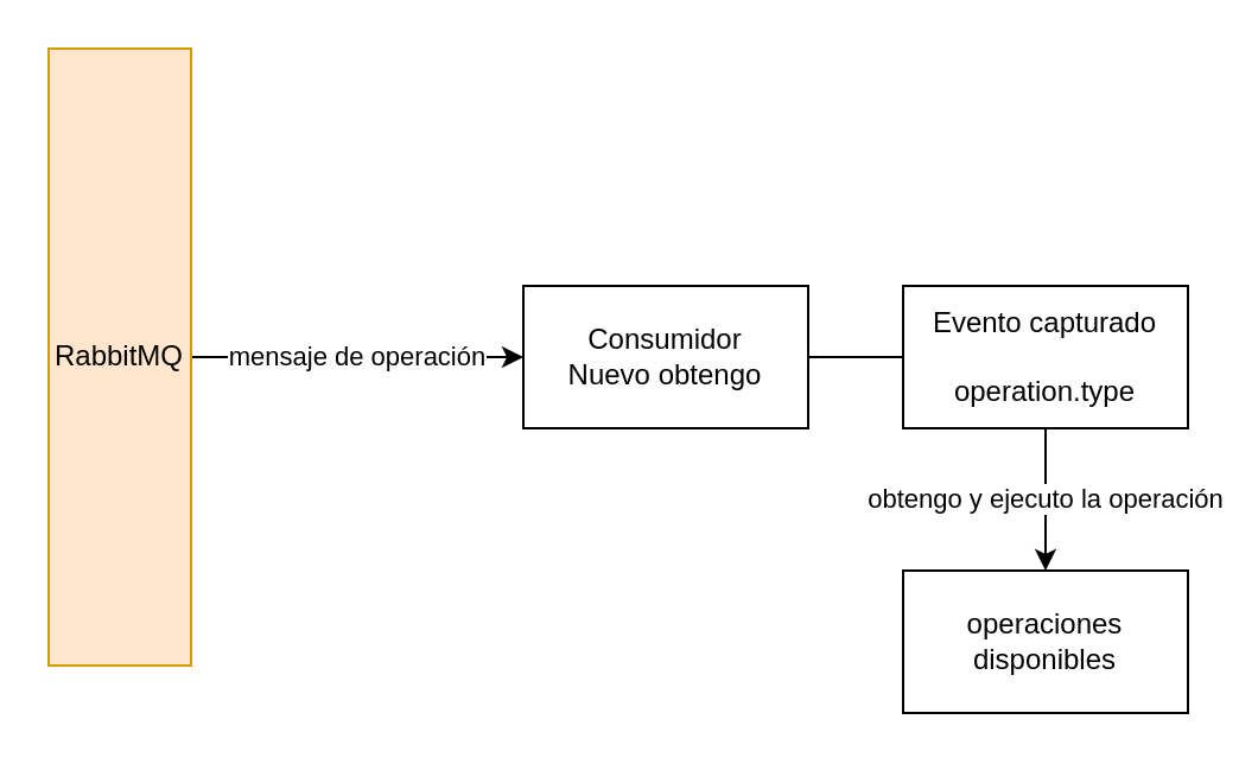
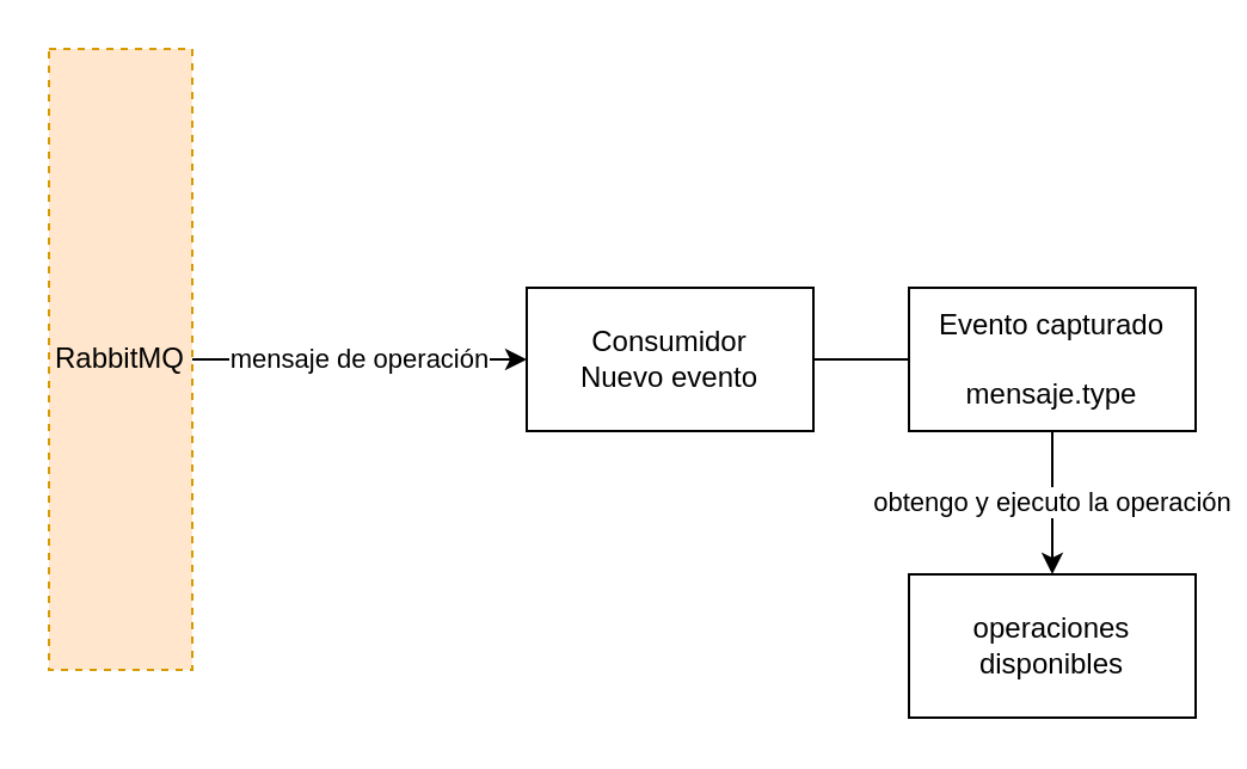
  <mxCell id="0" />
  <mxCell id="1" parent="0" />
  <mxCell id="2" value="mensaje de operación" style="edgeStyle=orthogonalEdgeStyle;rounded=0;orthogonalLoop=1;jettySize=auto;html=1;entryX=0;entryY=0.5;entryDx=0;entryDy=0;" edge="1" parent="1" source="3" target="5"><mxGeometry relative="1" as="geometry" /></mxCell>
- <mxCell id="3" value="RabbitMQ" style="rounded=0;whiteSpace=wrap;html=1;fillColor=#ffe6cc;strokeColor=#d79b00;" vertex="1" parent="1"><mxGeometry x="20" y="20" width="60" height="260" as="geometry" /></mxCell>
+ <mxCell id="3" value="RabbitMQ" style="rounded=0;whiteSpace=wrap;html=1;fillColor=#ffe6cc;strokeColor=#d79b00;dashed=1;" vertex="1" parent="1"><mxGeometry x="20" y="20" width="60" height="260" as="geometry" /></mxCell>
  <mxCell id="4" style="edgeStyle=orthogonalEdgeStyle;rounded=0;orthogonalLoop=1;jettySize=auto;html=1;entryX=0;entryY=0.5;entryDx=0;entryDy=0;endArrow=none;" edge="1" parent="1" source="5" target="7"><mxGeometry relative="1" as="geometry" /></mxCell>
- <mxCell id="5" value="Consumidor&lt;br&gt;Nuevo obtengo" style="rounded=0;whiteSpace=wrap;html=1;" vertex="1" parent="1"><mxGeometry x="220" y="120" width="120" height="60" as="geometry" /></mxCell>
+ <mxCell id="5" value="Consumidor&lt;br&gt;Nuevo evento" style="rounded=0;whiteSpace=wrap;html=1;" vertex="1" parent="1"><mxGeometry x="220" y="120" width="120" height="60" as="geometry" /></mxCell>
  <mxCell id="6" value="obtengo y ejecuto la operación" style="edgeStyle=orthogonalEdgeStyle;rounded=0;orthogonalLoop=1;jettySize=auto;html=1;entryX=0.5;entryY=0;entryDx=0;entryDy=0;" edge="1" parent="1" source="7" target="8"><mxGeometry relative="1" as="geometry" /></mxCell>
- <mxCell id="7" value="Evento capturado&lt;br&gt;&lt;br&gt;operation.type" style="rounded=0;whiteSpace=wrap;html=1;" vertex="1" parent="1"><mxGeometry x="380" y="120" width="120" height="60" as="geometry" /></mxCell>
+ <mxCell id="7" value="Evento capturado&lt;br&gt;&lt;br&gt;mensaje.type" style="rounded=0;whiteSpace=wrap;html=1;" vertex="1" parent="1"><mxGeometry x="380" y="120" width="120" height="60" as="geometry" /></mxCell>
  <mxCell id="8" value="operaciones disponibles" style="rounded=0;whiteSpace=wrap;html=1;" vertex="1" parent="1"><mxGeometry x="380" y="240" width="120" height="60" as="geometry" /></mxCell>
